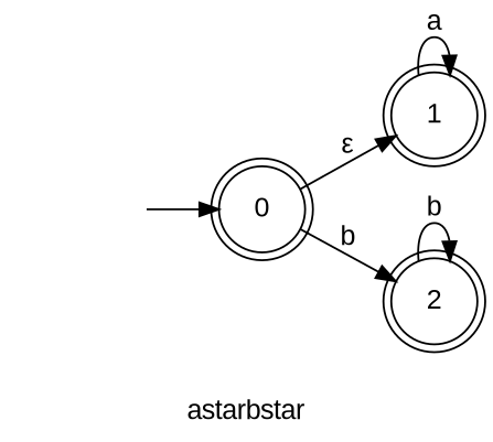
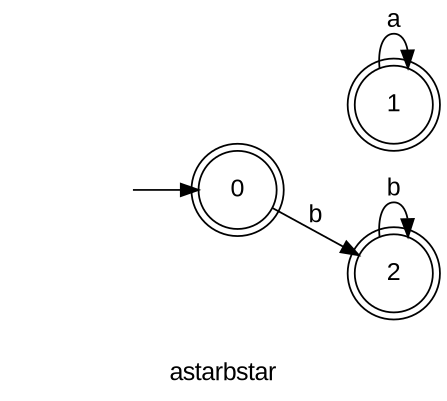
  digraph {
    fontname="Liberation Sans"
    label=astarbstar
    rankdir=LR
    node [fontname="Liberation Sans" shape=doublecircle]
    edge [fontname="Liberation Sans"]
    0
    1
    2
    __I__ [shape=circle style=invis width=0]
-   0 -> 1 [label="ε"]
    0 -> 2 [label=b]
    1 -> 1 [label=a]
    2 -> 2 [label=b]
    __I__ -> 0
  }
